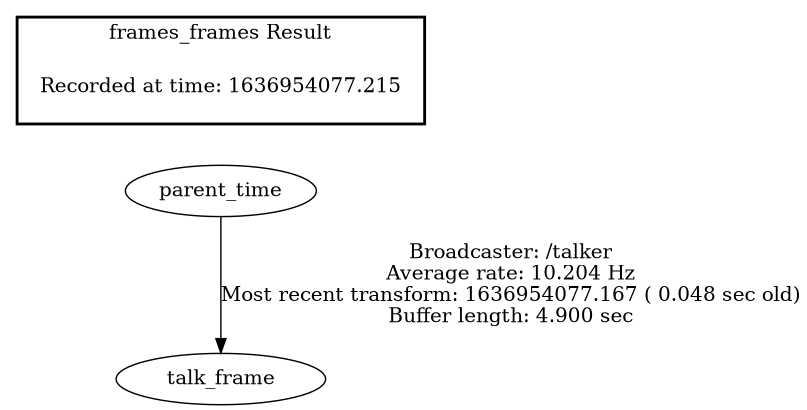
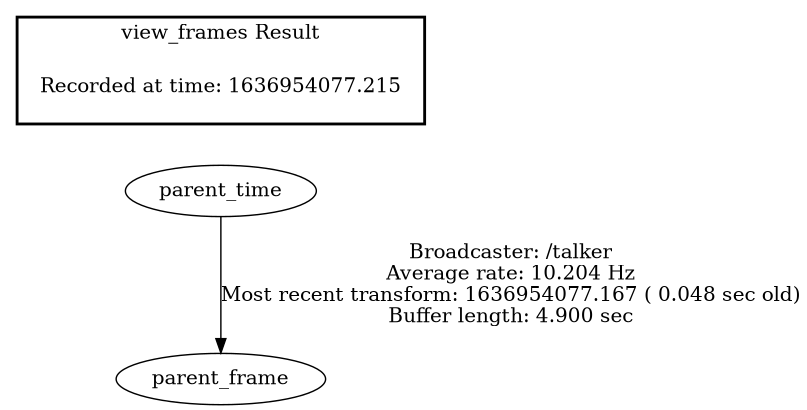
  digraph {
    "Recorded at time: 1636954077.215" [shape=plaintext]
    n2 [label=parent_time]
-   talk_frame
+   talk_frame [label=parent_frame]
    subgraph cluster_1 {
      color=black
-     label="frames_frames Result"
+     label="view_frames Result"
      style=bold
      "Recorded at time: 1636954077.215"
    }
    "Recorded at time: 1636954077.215" -> n2 [style=invis]
    n2 -> talk_frame [label="Broadcaster: /talker\nAverage rate: 10.204 Hz\nMost recent transform: 1636954077.167 ( 0.048 sec old)\nBuffer length: 4.900 sec\n"]
  }
